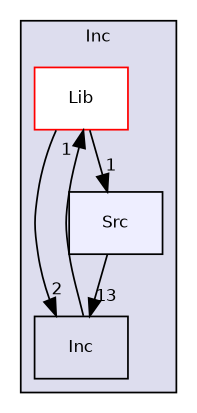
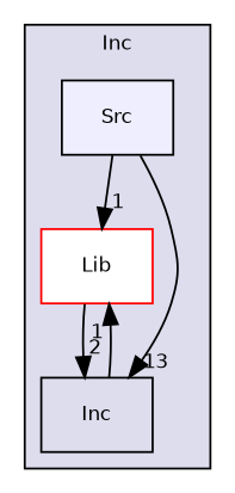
  digraph {
    compound=true
    node [fontname=Helvetica fontsize=10 shape=box style=filled]
    edge [headlabel=1 labeldistance=1.5 labelfontname=Helvetica labelfontsize=10]
    n1 [color=red fillcolor=white label=Lib]
    n2 [label=Inc style=""]
    n3 [fillcolor="#eeeeff" label=Src pencolor=black]
    subgraph cluster_1 {
      bgcolor="#ddddee"
      fontname=Helvetica
      fontsize=10
      label=Inc
      pencolor=black
      n1
      n2
      n3
    }
    n1 -> n2 [headlabel=2]
    n2 -> n1
-   n1 -> n3
+   n3 -> n1
    n3 -> n2 [headlabel=13]
  }
